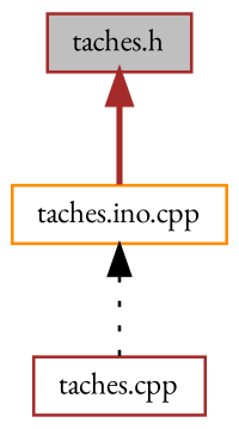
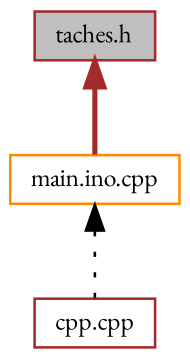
  digraph {
    fontname="EB Garamond"
    node [color=brown fillcolor=white fontname="EB Garamond" fontsize=10 shape=record style=filled]
    edge [dir=back fontname="EB Garamond" fontsize=10 labelfontname=Helvetica labelfontsize=10]
    n1 [fillcolor=grey75 fontcolor=black height=0.2 label="taches.h" width=0.4]
-   n2 [color=darkorange height=0.2 label="taches.ino.cpp" width=0.4]
-   n3 [height=0.2 label="taches.cpp" width=0.4]
+   n2 [color=darkorange height=0.2 label="main.ino.cpp" width=0.4]
+   n3 [height=0.2 label="cpp.cpp" width=0.4]
    n1 -> n2 [color=brown style=bold]
    n2 -> n3 [color=black style=dotted]
  }
